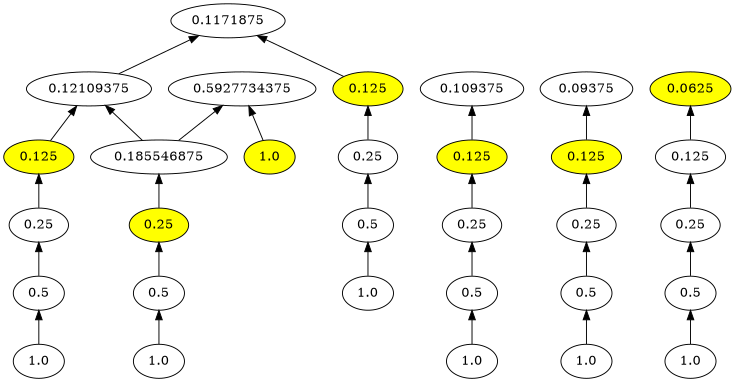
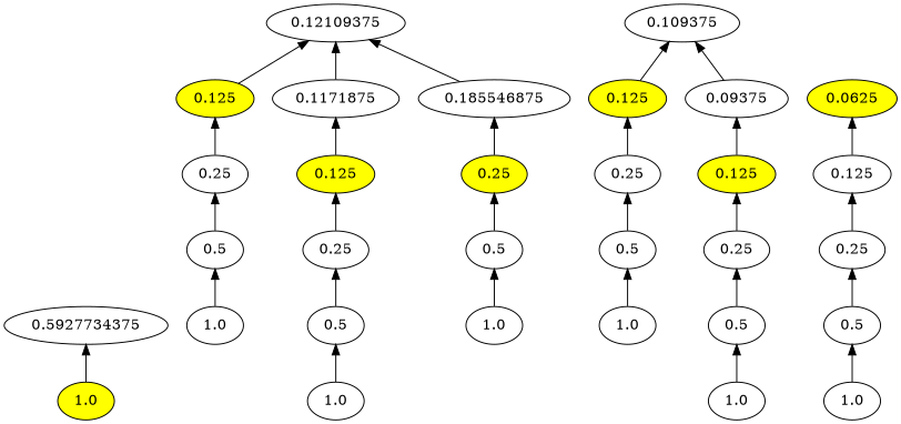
  digraph {
    rankdir=BT
    n1 [label=0.5927734375]
    n2 [fillcolor=yellow label=1.0 style=filled]
    n3 [label=0.185546875]
    n4 [label=0.12109375]
    n5 [fillcolor=yellow label=0.25 style=filled]
    n6 [label=0.5]
    n7 [label=1.0]
    n8 [fillcolor=yellow label=0.125 style=filled]
    n9 [label=0.1171875]
    n10 [label=0.25]
    n11 [label=0.5]
    n12 [label=1.0]
    n13 [fillcolor=yellow label=0.125 style=filled]
    n14 [label=0.109375]
    n15 [label=0.25]
    n16 [label=0.5]
    n17 [label=1.0]
    n18 [fillcolor=yellow label=0.125 style=filled]
    n19 [label=0.09375]
    n20 [label=0.25]
    n21 [label=0.5]
    n22 [label=1.0]
    n23 [fillcolor=yellow label=0.125 style=filled]
    n24 [fillcolor=yellow label=0.0625 style=filled]
    n25 [label=0.25]
    n26 [label=0.5]
    n27 [label=1.0]
    n28 [label=0.125]
    n29 [label=0.25]
    n30 [label=0.5]
    n31 [label=1.0]
    n2 -> n1
-   n3 -> n1
    n3 -> n4
    n5 -> n3
    n6 -> n5
    n7 -> n6
    n8 -> n4
-   n4 -> n9
+   n9 -> n4
    n10 -> n8
    n11 -> n10
    n12 -> n11
    n13 -> n9
    n15 -> n13
    n16 -> n15
    n17 -> n16
    n18 -> n14
+   n19 -> n14
    n20 -> n18
    n21 -> n20
    n22 -> n21
    n23 -> n19
    n25 -> n23
    n26 -> n25
    n27 -> n26
    n28 -> n24
    n29 -> n28
    n30 -> n29
    n31 -> n30
  }
